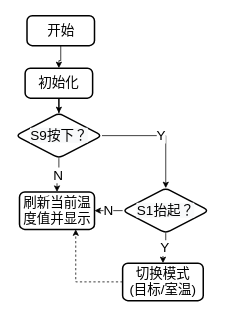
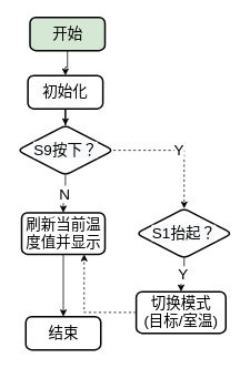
  <mxCell id="0" />
  <mxCell id="1" parent="0" />
  <mxCell id="2" value="" style="edgeStyle=orthogonalEdgeStyle;rounded=0;orthogonalLoop=1;jettySize=auto;html=1;fontSize=18;" edge="1" parent="1" source="3" target="4"><mxGeometry relative="1" as="geometry" /></mxCell>
- <mxCell id="3" value="&lt;font style=&quot;font-size: 18px&quot;&gt;开始&lt;/font&gt;" style="rounded=1;whiteSpace=wrap;html=1;absoluteArcSize=1;arcSize=14;strokeWidth=2;" vertex="1" parent="1"><mxGeometry x="35.5" y="20" width="90" height="40" as="geometry" /></mxCell>
+ <mxCell id="3" value="&lt;font style=&quot;font-size: 18px&quot;&gt;开始&lt;/font&gt;" style="rounded=1;whiteSpace=wrap;html=1;absoluteArcSize=1;arcSize=14;strokeWidth=2;fillColor=#d5e8d4;" vertex="1" parent="1"><mxGeometry x="35.5" y="20" width="90" height="40" as="geometry" /></mxCell>
  <mxCell id="4" value="&lt;font style=&quot;font-size: 18px&quot;&gt;初始化&lt;/font&gt;&lt;span style=&quot;color: rgba(0 , 0 , 0 , 0) ; font-family: monospace ; font-size: 0px&quot;&gt;%3CmxGraphModel%3E%3Croot%3E%3CmxCell%20id%3D%220%22%2F%3E%3CmxCell%20id%3D%221%22%20parent%3D%220%22%2F%3E%3CmxCell%20id%3D%222%22%20value%3D%22%26lt%3Bfont%20style%3D%26quot%3Bfont-size%3A%2018px%26quot%3B%26gt%3B%E5%BC%80%E5%A7%8B%26lt%3B%2Ffont%26gt%3B%22%20style%3D%22rounded%3D1%3BwhiteSpace%3Dwrap%3Bhtml%3D1%3BabsoluteArcSize%3D1%3BarcSize%3D14%3BstrokeWidth%3D2%3B%22%20vertex%3D%221%22%20parent%3D%221%22%3E%3CmxGeometry%20x%3D%22210%22%20y%3D%22110%22%20width%3D%2290%22%20height%3D%2240%22%20as%3D%22geometry%22%2F%3E%3C%2FmxCell%3E%3C%2Froot%3E%3C%2FmxGraphModel%3E&lt;/span&gt;" style="rounded=1;whiteSpace=wrap;html=1;absoluteArcSize=1;arcSize=14;strokeWidth=2;" vertex="1" parent="1"><mxGeometry x="33" y="90" width="90" height="40" as="geometry" /></mxCell>
  <mxCell id="5" value="" style="edgeStyle=orthogonalEdgeStyle;rounded=0;orthogonalLoop=1;jettySize=auto;html=1;fontSize=18;" edge="1" parent="1" source="4" target="8"><mxGeometry relative="1" as="geometry"><mxPoint x="88" y="200" as="sourcePoint" /></mxGeometry></mxCell>
- <mxCell id="6" value="Y" style="edgeStyle=orthogonalEdgeStyle;rounded=0;orthogonalLoop=1;jettySize=auto;html=1;fontSize=18;" edge="1" parent="1" source="8" target="11"><mxGeometry relative="1" as="geometry" /></mxCell>
+ <mxCell id="6" value="Y" style="edgeStyle=orthogonalEdgeStyle;rounded=0;orthogonalLoop=1;jettySize=auto;html=1;fontSize=18;dashed=1;" edge="1" parent="1" source="8" target="11"><mxGeometry relative="1" as="geometry" /></mxCell>
  <mxCell id="7" value="N" style="edgeStyle=orthogonalEdgeStyle;rounded=0;orthogonalLoop=1;jettySize=auto;html=1;fontSize=18;" edge="1" parent="1" source="8" target="13"><mxGeometry relative="1" as="geometry" /></mxCell>
  <mxCell id="8" value="&lt;span style=&quot;color: rgb(0 , 0 , 0) ; font-family: &amp;#34;helvetica&amp;#34; ; font-size: 18px ; font-style: normal ; font-weight: 400 ; letter-spacing: normal ; text-align: center ; text-indent: 0px ; text-transform: none ; word-spacing: 0px ; background-color: rgb(248 , 249 , 250) ; display: inline ; float: none&quot;&gt;S9按下？&lt;/span&gt;" style="rhombus;whiteSpace=wrap;html=1;rounded=1;arcSize=14;strokeWidth=2;" vertex="1" parent="1"><mxGeometry x="20.5" y="150" width="115" height="60" as="geometry" /></mxCell>
- <mxCell id="9" value="N" style="edgeStyle=orthogonalEdgeStyle;rounded=0;orthogonalLoop=1;jettySize=auto;html=1;fontSize=18;" edge="1" parent="1" source="11" target="13"><mxGeometry relative="1" as="geometry" /></mxCell>
  <mxCell id="10" value="Y" style="edgeStyle=orthogonalEdgeStyle;rounded=0;orthogonalLoop=1;jettySize=auto;html=1;fontSize=18;" edge="1" parent="1" source="11" target="15"><mxGeometry relative="1" as="geometry" /></mxCell>
  <mxCell id="11" value="&lt;span style=&quot;color: rgb(0 , 0 , 0) ; font-family: &amp;#34;helvetica&amp;#34; ; font-size: 18px ; font-style: normal ; font-weight: 400 ; letter-spacing: normal ; text-align: center ; text-indent: 0px ; text-transform: none ; word-spacing: 0px ; background-color: rgb(248 , 249 , 250) ; display: inline ; float: none&quot;&gt;S1抬起？&lt;/span&gt;" style="rhombus;whiteSpace=wrap;html=1;rounded=1;arcSize=14;strokeWidth=2;" vertex="1" parent="1"><mxGeometry x="163" y="250" width="115" height="60" as="geometry" /></mxCell>
+ <mxCell id="12" value="" style="edgeStyle=orthogonalEdgeStyle;rounded=0;orthogonalLoop=1;jettySize=auto;html=1;fontSize=18;" edge="1" parent="1" source="13" target="16"><mxGeometry relative="1" as="geometry" /></mxCell>
  <mxCell id="13" value="&lt;font style=&quot;font-size: 18px&quot;&gt;刷新当前温度值并显示&lt;/font&gt;" style="rounded=1;whiteSpace=wrap;html=1;absoluteArcSize=1;arcSize=14;strokeWidth=2;" vertex="1" parent="1"><mxGeometry x="25.5" y="255" width="100" height="50" as="geometry" /></mxCell>
  <mxCell id="14" style="edgeStyle=orthogonalEdgeStyle;rounded=0;orthogonalLoop=1;jettySize=auto;html=1;entryX=0.75;entryY=1;entryDx=0;entryDy=0;fontSize=18;dashed=1;" edge="1" parent="1" source="15" target="13"><mxGeometry relative="1" as="geometry" /></mxCell>
  <mxCell id="15" value="&lt;span style=&quot;font-size: 18px&quot;&gt;切换模式&lt;br&gt;(目标/室温)&lt;br&gt;&lt;/span&gt;" style="rounded=1;whiteSpace=wrap;html=1;absoluteArcSize=1;arcSize=14;strokeWidth=2;" vertex="1" parent="1"><mxGeometry x="163" y="350" width="107.5" height="50" as="geometry" /></mxCell>
+ <mxCell id="16" value="&lt;font style=&quot;font-size: 18px&quot;&gt;结束&lt;/font&gt;" style="rounded=1;whiteSpace=wrap;html=1;absoluteArcSize=1;arcSize=14;strokeWidth=2;" vertex="1" parent="1"><mxGeometry x="30.5" y="380" width="90" height="40" as="geometry" /></mxCell>
